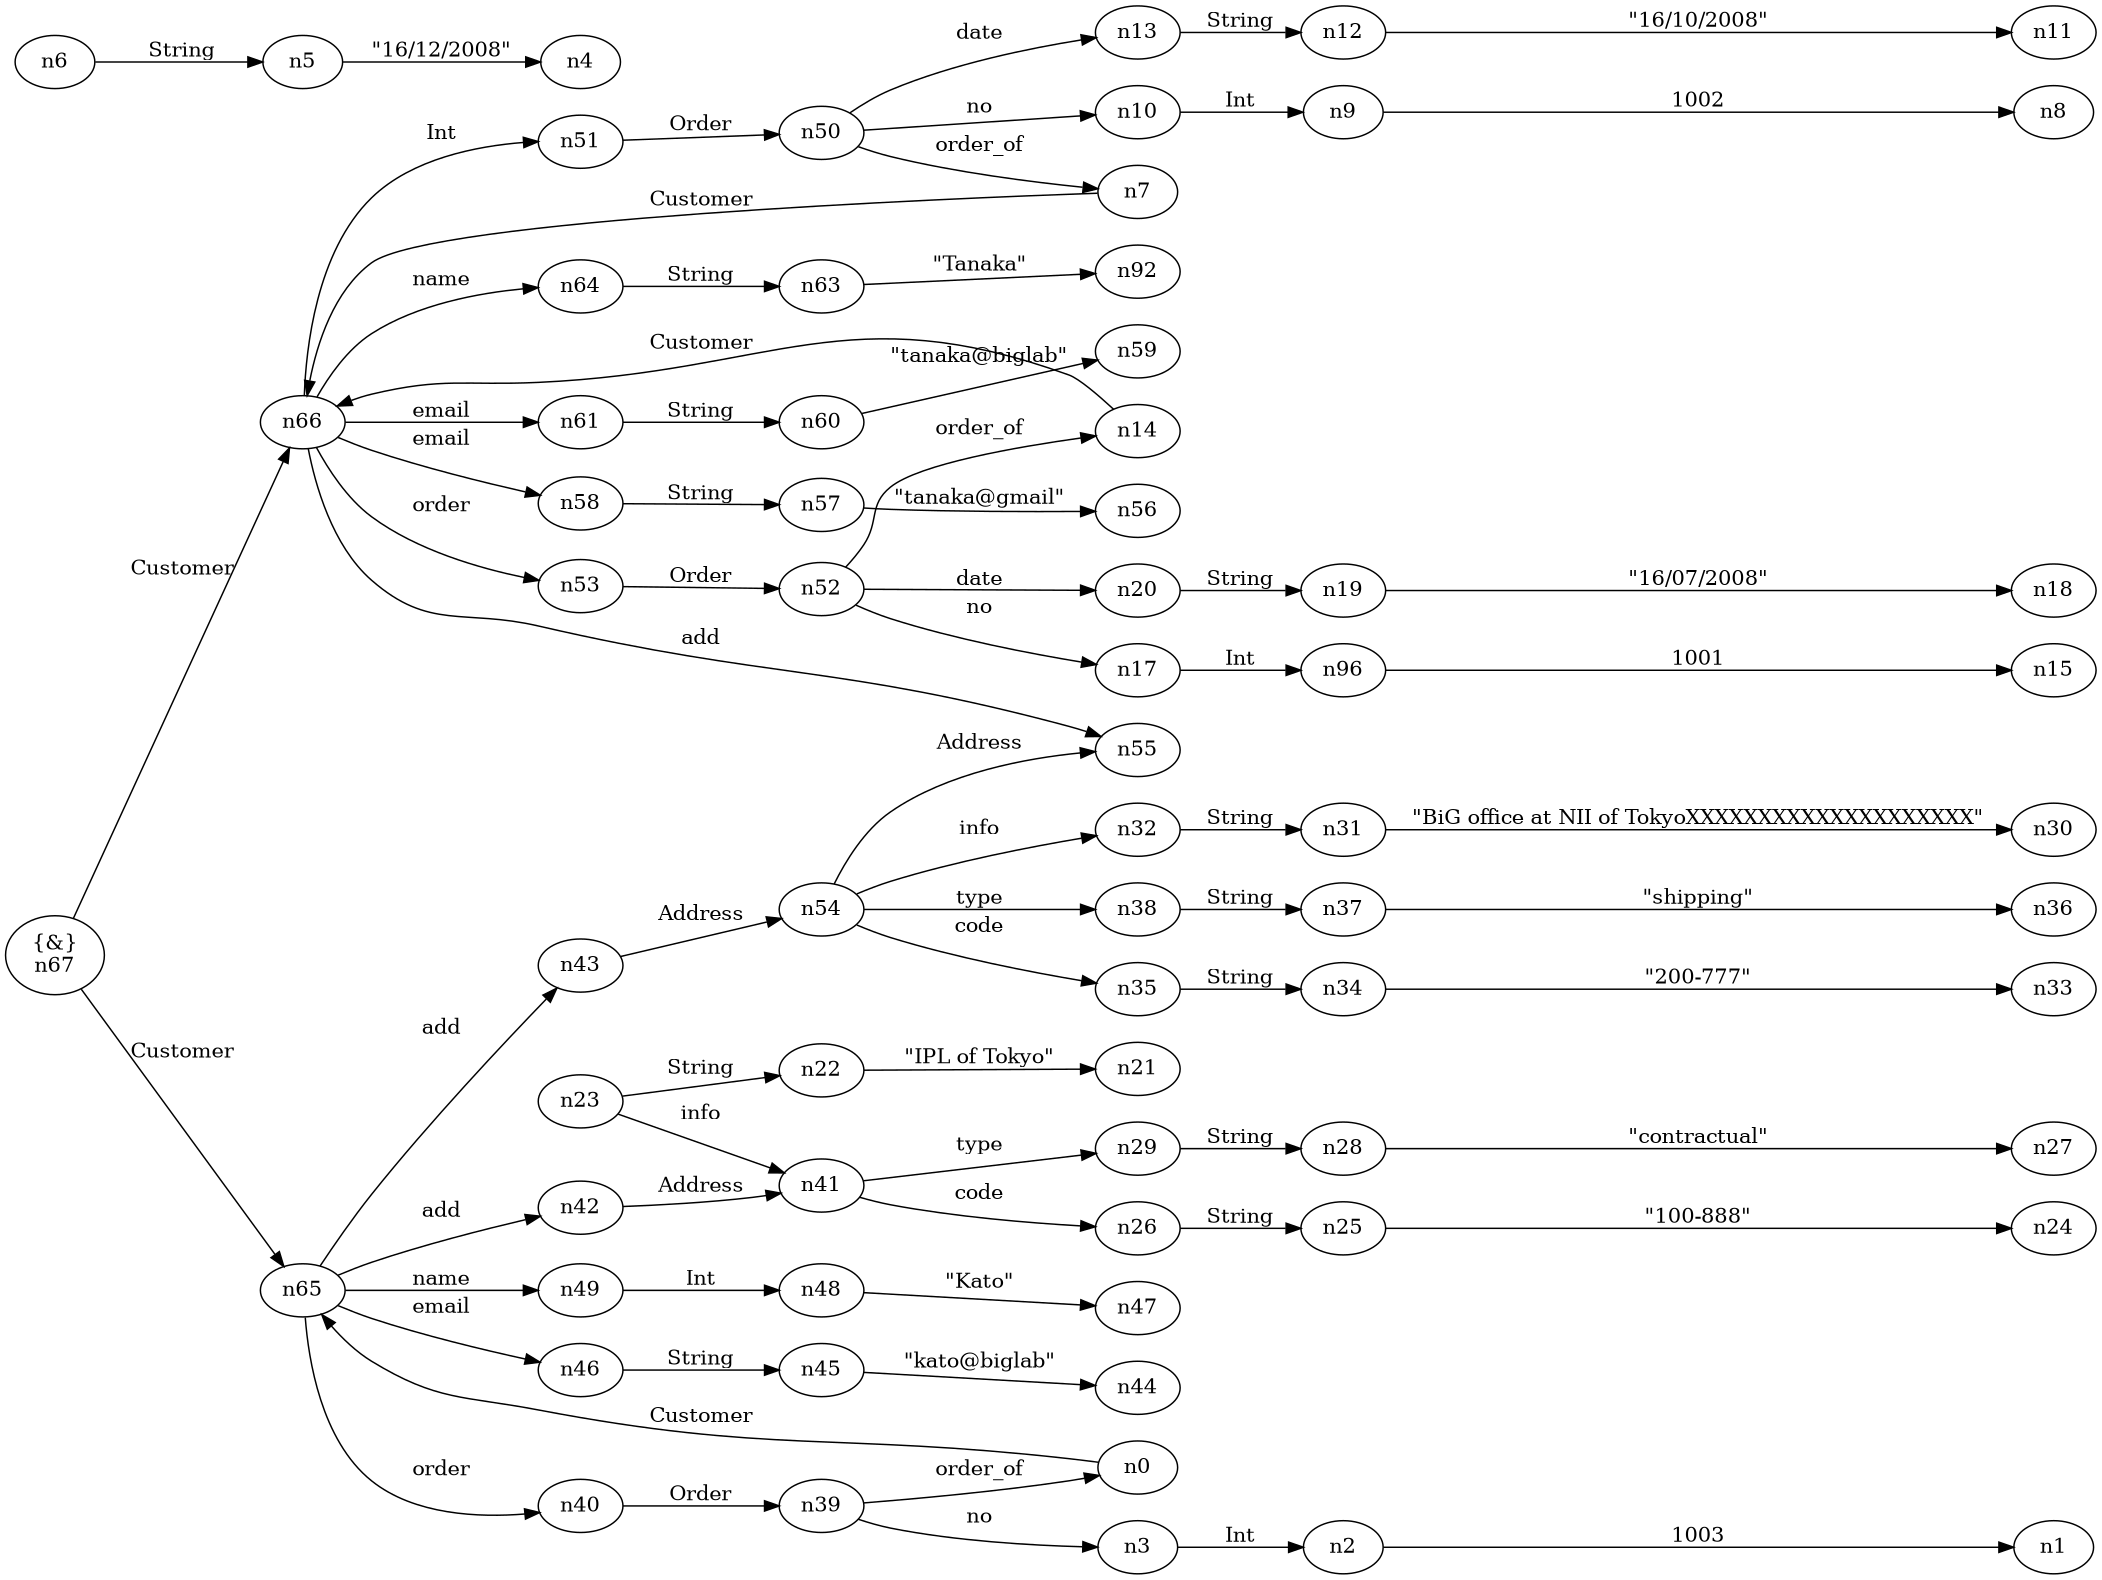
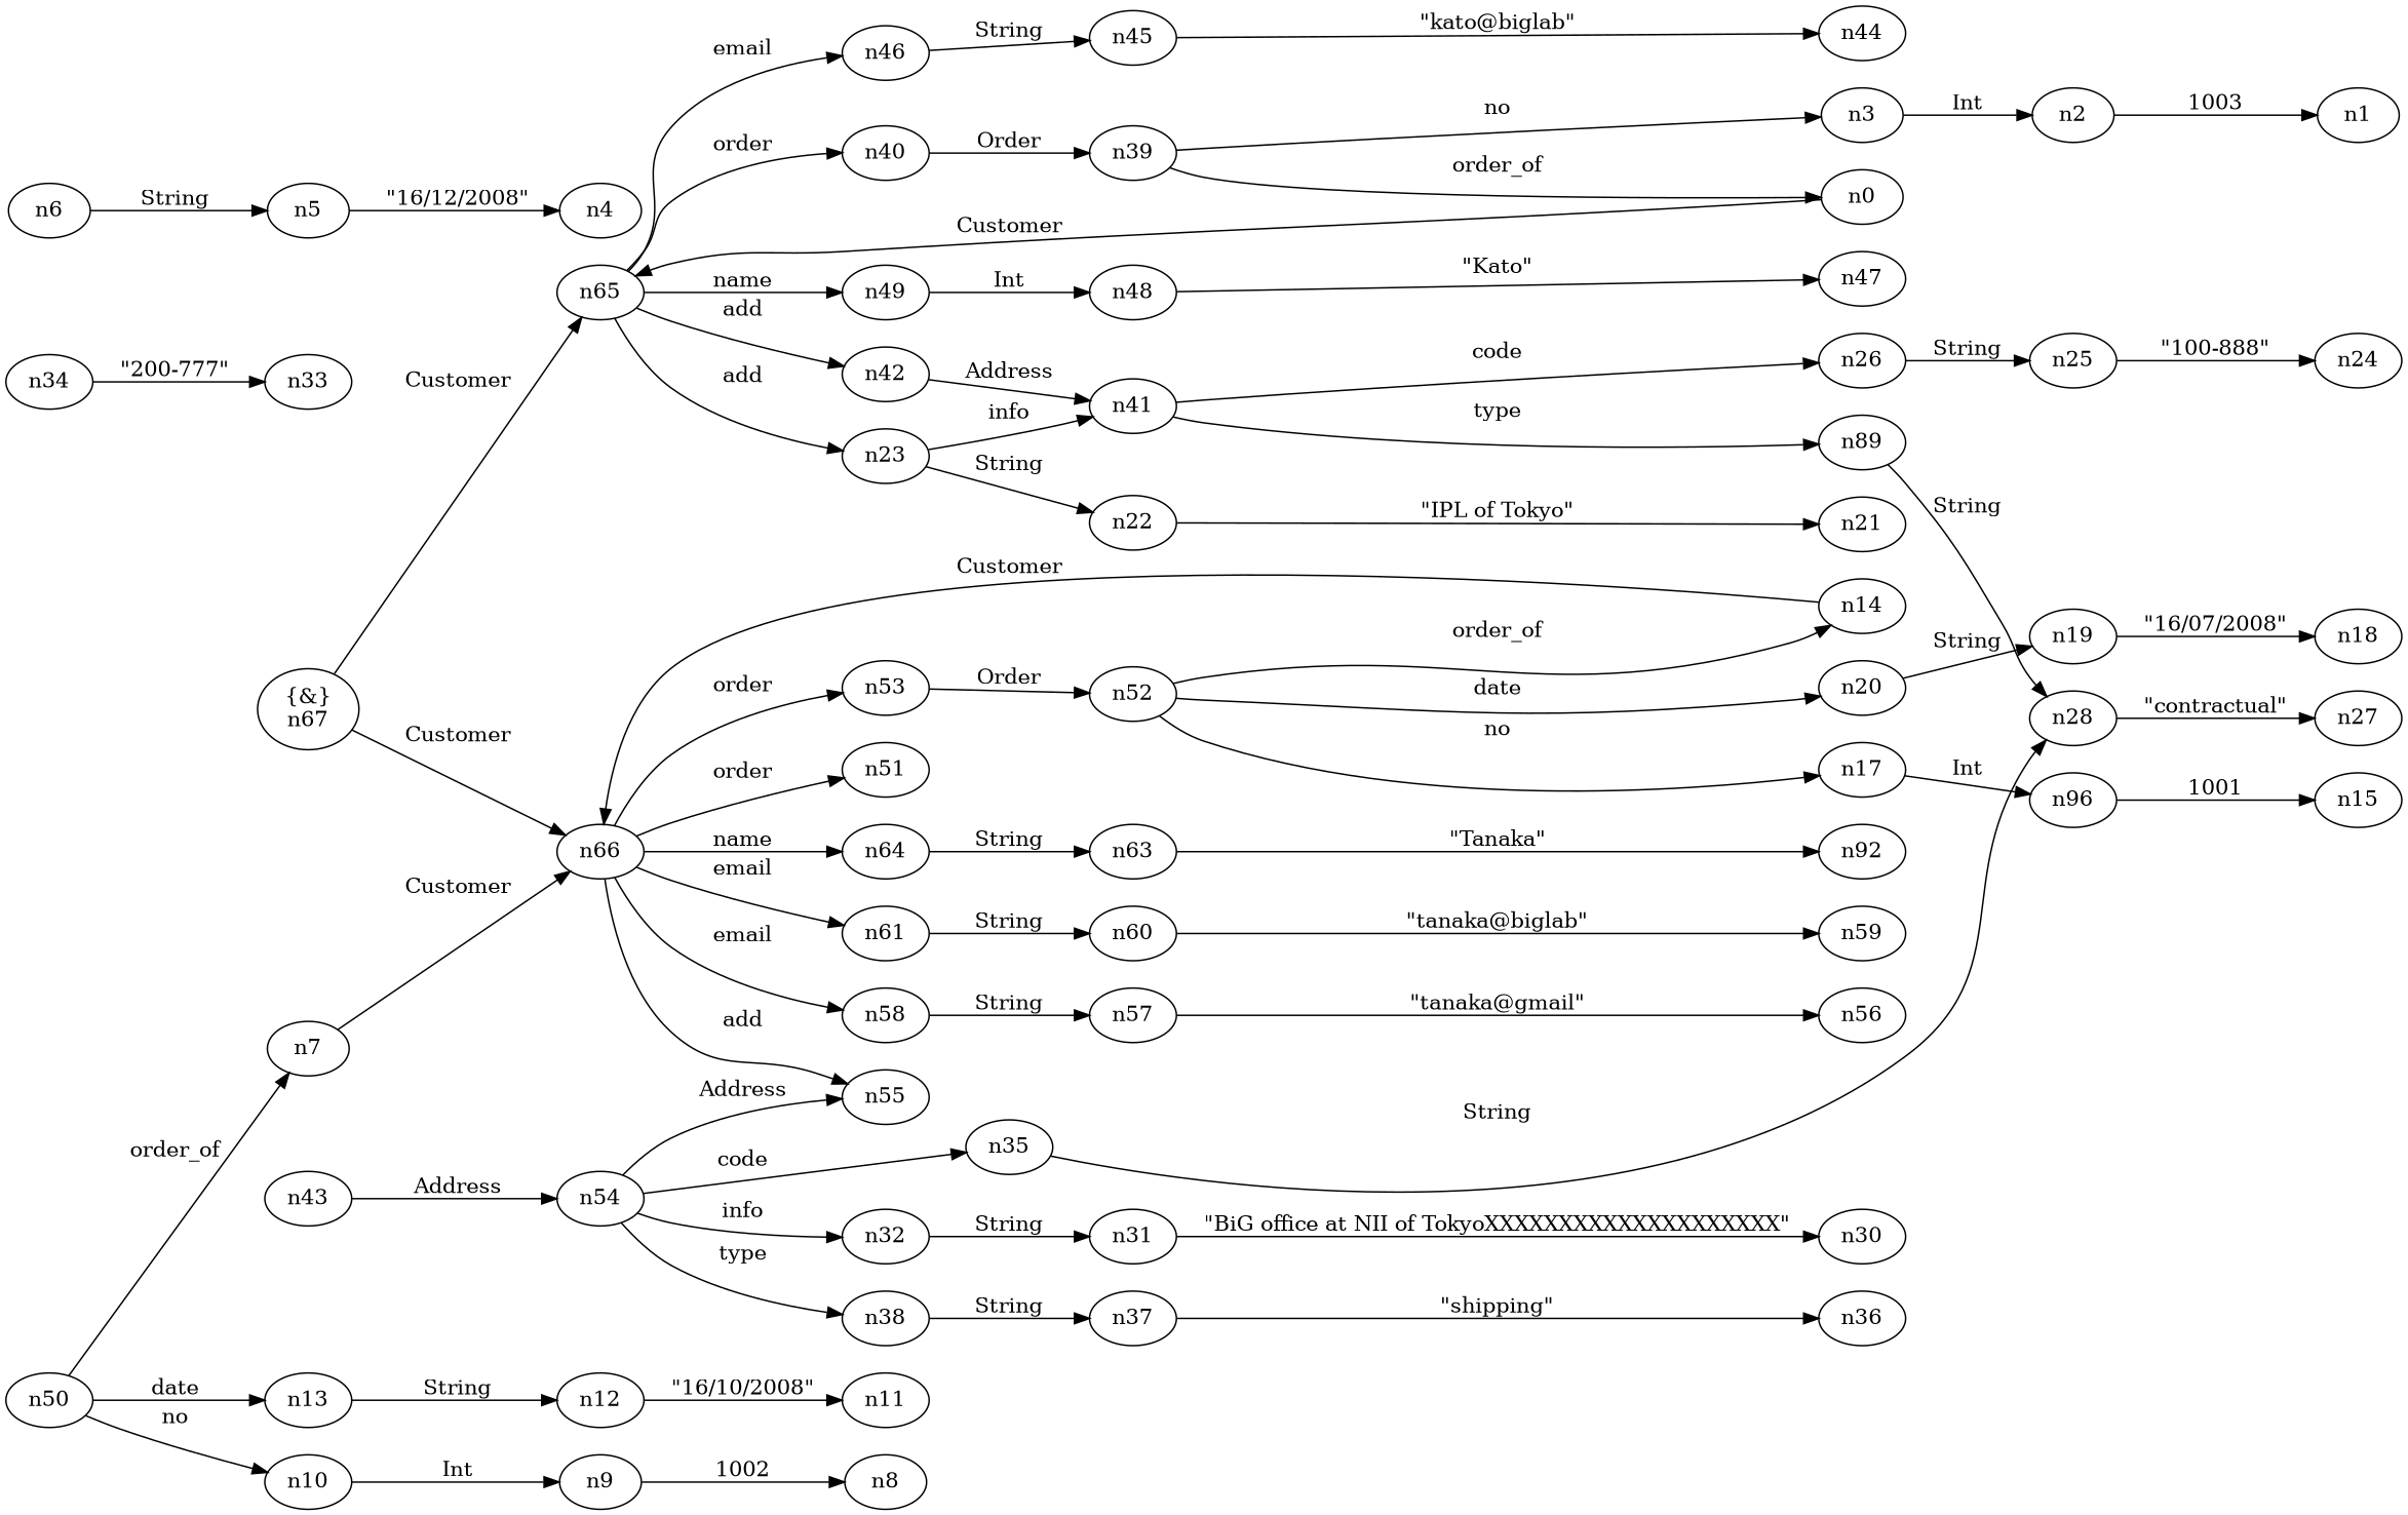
  digraph {
    rankdir=LR
    node [shape=ellipse]
    n67 [label="{&}\n\N"]
    n66
    n65
    n64
    n61
    n58
    n55
    n53
    n51
    n49
    n46
    n43
    n42
    n40
    n63
    n60
    n57
    n52
    n50
    n48
    n45
    n54
    n41
    n39
    n62 [label=n92]
    n59
    n56
    n38
    n35
    n32
    n37
    n34
    n31
    n20
    n17
    n14
    n19
    n16 [label=n96]
    n13
    n10
    n7
    n12
    n9
    n47
    n44
-   n29
+   n29 [label=n89]
    n26
    n28
    n25
    n23
    n22
    n3
    n0
    n6
    n5
    n2
    n36
    n33
    n30
    n27
    n24
    n21
    n18
    n15
    n11
    n8
    n4
    n1
    n67 -> n66 [label=Customer]
    n67 -> n65 [label=Customer]
    n66 -> n64 [label=name]
    n66 -> n61 [label=email]
    n66 -> n58 [label=email]
    n66 -> n55 [label=add]
    n66 -> n53 [label=order]
-   n66 -> n51 [label=Int]
+   n66 -> n51 [label=order]
    n65 -> n49 [label=name]
    n65 -> n46 [label=email]
-   n65 -> n43 [label=add]
+   n65 -> n23 [label=add]
    n65 -> n42 [label=add]
    n65 -> n40 [label=order]
    n64 -> n63 [label=String]
    n61 -> n60 [label=String]
    n58 -> n57 [label=String]
    n53 -> n52 [label=Order]
-   n51 -> n50 [label=Order]
    n49 -> n48 [label=Int]
    n46 -> n45 [label=String]
    n43 -> n54 [label=Address]
    n42 -> n41 [label=Address]
    n40 -> n39 [label=Order]
    n63 -> n62 [label="\"Tanaka\""]
    n60 -> n59 [label="\"tanaka@biglab\""]
    n57 -> n56 [label="\"tanaka@gmail\""]
    n52 -> n20 [label=date]
    n52 -> n17 [label=no]
    n52 -> n14 [label=order_of]
    n50 -> n13 [label=date]
    n50 -> n10 [label=no]
    n50 -> n7 [label=order_of]
    n48 -> n47 [label="\"Kato\""]
    n45 -> n44 [label="\"kato@biglab\""]
    n54 -> n55 [label=Address]
    n54 -> n38 [label=type]
    n54 -> n35 [label=code]
    n54 -> n32 [label=info]
    n41 -> n29 [label=type]
    n41 -> n26 [label=code]
    n39 -> n3 [label=no]
    n39 -> n0 [label=order_of]
    n38 -> n37 [label=String]
-   n35 -> n34 [label=String]
+   n35 -> n28 [label=String]
    n32 -> n31 [label=String]
    n37 -> n36 [label="\"shipping\""]
    n34 -> n33 [label="\"200-777\""]
    n31 -> n30 [label="\"BiG office at NII of TokyoXXXXXXXXXXXXXXXXXXXX\""]
    n20 -> n19 [label=String]
    n17 -> n16 [label=Int]
    n14 -> n66 [label=Customer]
    n19 -> n18 [label="\"16/07/2008\""]
    n16 -> n15 [label=1001]
    n13 -> n12 [label=String]
    n10 -> n9 [label=Int]
    n7 -> n66 [label=Customer]
    n12 -> n11 [label="\"16/10/2008\""]
    n9 -> n8 [label=1002]
    n29 -> n28 [label=String]
    n26 -> n25 [label=String]
    n28 -> n27 [label="\"contractual\""]
    n25 -> n24 [label="\"100-888\""]
    n23 -> n41 [label=info]
    n23 -> n22 [label=String]
    n22 -> n21 [label="\"IPL of Tokyo\""]
    n3 -> n2 [label=Int]
    n0 -> n65 [label=Customer]
    n6 -> n5 [label=String]
    n5 -> n4 [label="\"16/12/2008\""]
    n2 -> n1 [label=1003]
  }
